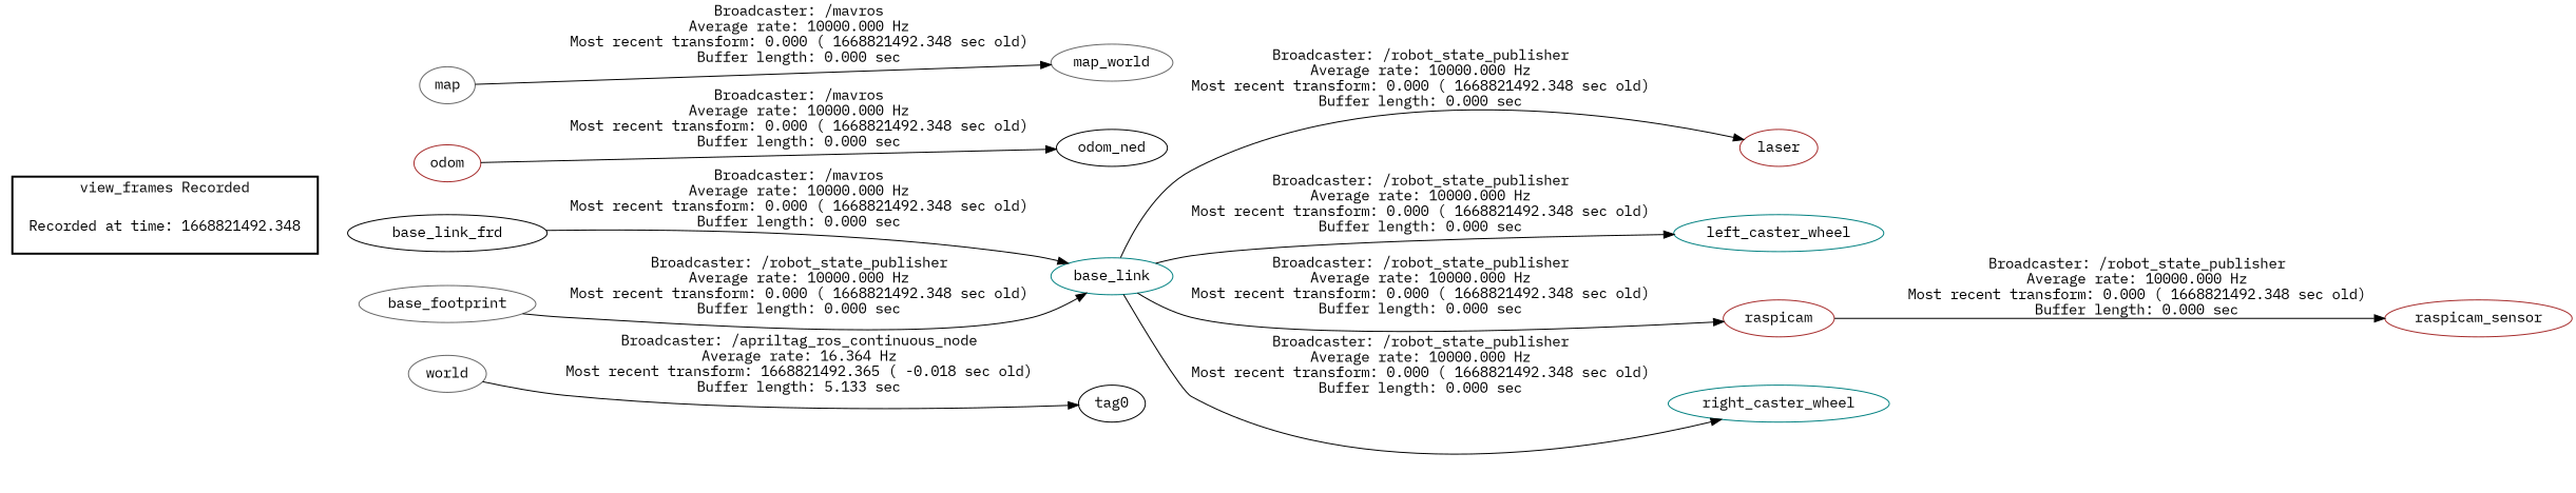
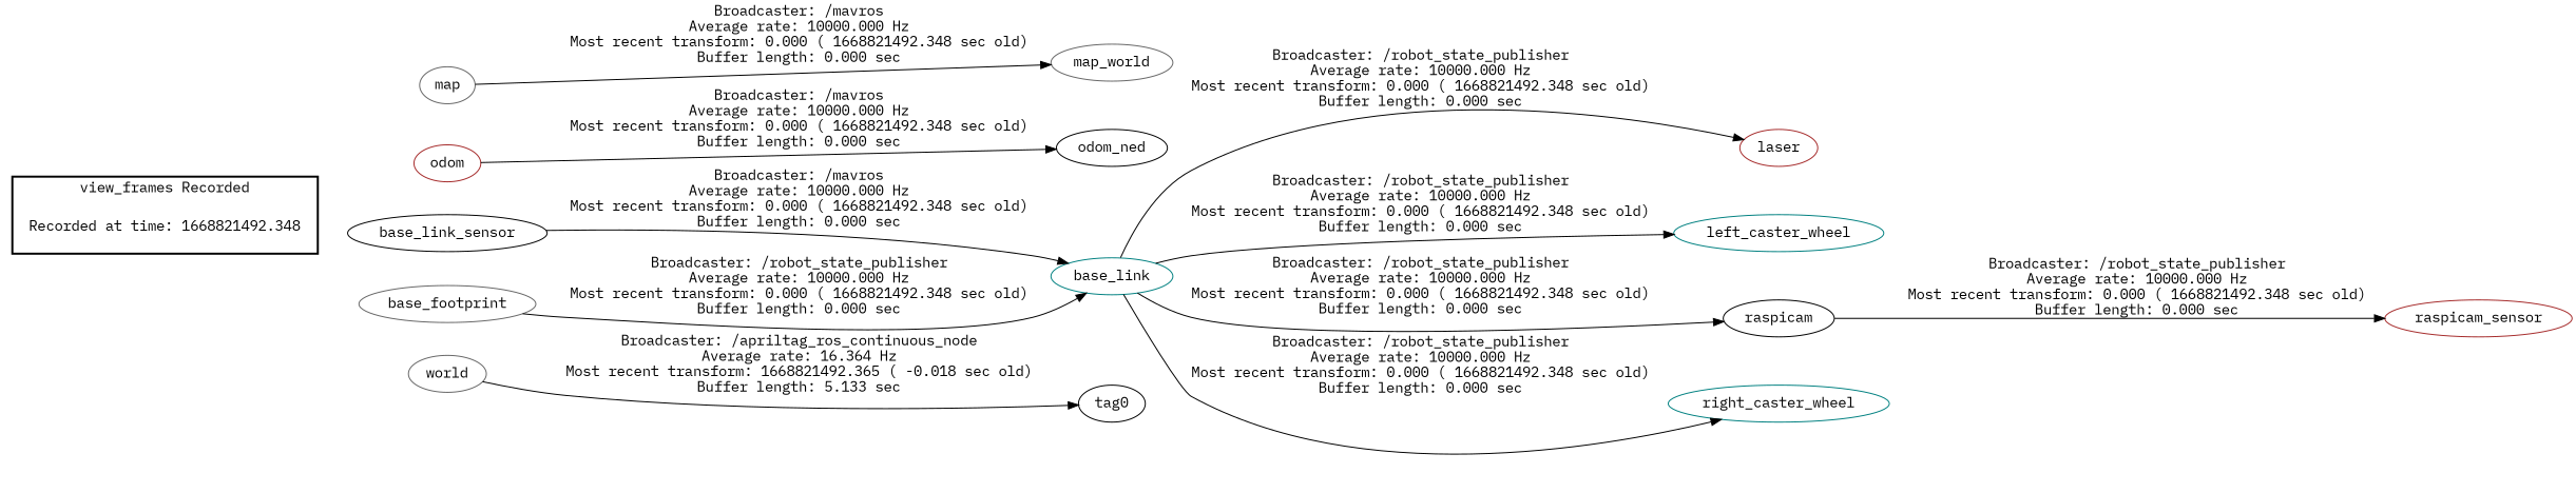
  digraph {
    fontname="IBM Plex Mono"
    rankdir=LR
    node [color=brown fontname="IBM Plex Mono"]
    edge [fontname="IBM Plex Mono"]
    "Recorded at time: 1668821492.348" [shape=plaintext]
    base_footprint [color=gray40]
    map [color=gray40]
    odom
    world [color=gray40]
    base_link [color=teal]
    laser
    left_caster_wheel [color=teal]
-   raspicam
+   raspicam [color=black]
    right_caster_wheel [color=teal]
    raspicam_sensor
-   base_link_frd [color=black]
+   base_link_frd [color=black label=base_link_sensor]
    n13 [color=gray40 label=map_world]
    odom_ned [color=black]
    tag0 [color=black]
    subgraph cluster_1 {
      color=black
      label="view_frames Recorded"
      style=bold
      "Recorded at time: 1668821492.348"
    }
    "Recorded at time: 1668821492.348" -> base_footprint [style=invis]
    "Recorded at time: 1668821492.348" -> map [style=invis]
    "Recorded at time: 1668821492.348" -> odom [style=invis]
    "Recorded at time: 1668821492.348" -> world [style=invis]
    base_footprint -> base_link [label="Broadcaster: /robot_state_publisher\nAverage rate: 10000.000 Hz\nMost recent transform: 0.000 ( 1668821492.348 sec old)\nBuffer length: 0.000 sec\n"]
    map -> n13 [label="Broadcaster: /mavros\nAverage rate: 10000.000 Hz\nMost recent transform: 0.000 ( 1668821492.348 sec old)\nBuffer length: 0.000 sec\n"]
    odom -> odom_ned [label="Broadcaster: /mavros\nAverage rate: 10000.000 Hz\nMost recent transform: 0.000 ( 1668821492.348 sec old)\nBuffer length: 0.000 sec\n"]
    world -> tag0 [label="Broadcaster: /apriltag_ros_continuous_node\nAverage rate: 16.364 Hz\nMost recent transform: 1668821492.365 ( -0.018 sec old)\nBuffer length: 5.133 sec\n"]
    base_link -> laser [label="Broadcaster: /robot_state_publisher\nAverage rate: 10000.000 Hz\nMost recent transform: 0.000 ( 1668821492.348 sec old)\nBuffer length: 0.000 sec\n"]
    base_link -> left_caster_wheel [label="Broadcaster: /robot_state_publisher\nAverage rate: 10000.000 Hz\nMost recent transform: 0.000 ( 1668821492.348 sec old)\nBuffer length: 0.000 sec\n"]
    base_link -> raspicam [label="Broadcaster: /robot_state_publisher\nAverage rate: 10000.000 Hz\nMost recent transform: 0.000 ( 1668821492.348 sec old)\nBuffer length: 0.000 sec\n"]
    base_link -> right_caster_wheel [label="Broadcaster: /robot_state_publisher\nAverage rate: 10000.000 Hz\nMost recent transform: 0.000 ( 1668821492.348 sec old)\nBuffer length: 0.000 sec\n"]
    raspicam -> raspicam_sensor [label="Broadcaster: /robot_state_publisher\nAverage rate: 10000.000 Hz\nMost recent transform: 0.000 ( 1668821492.348 sec old)\nBuffer length: 0.000 sec\n"]
    base_link_frd -> base_link [label="Broadcaster: /mavros\nAverage rate: 10000.000 Hz\nMost recent transform: 0.000 ( 1668821492.348 sec old)\nBuffer length: 0.000 sec\n"]
  }
